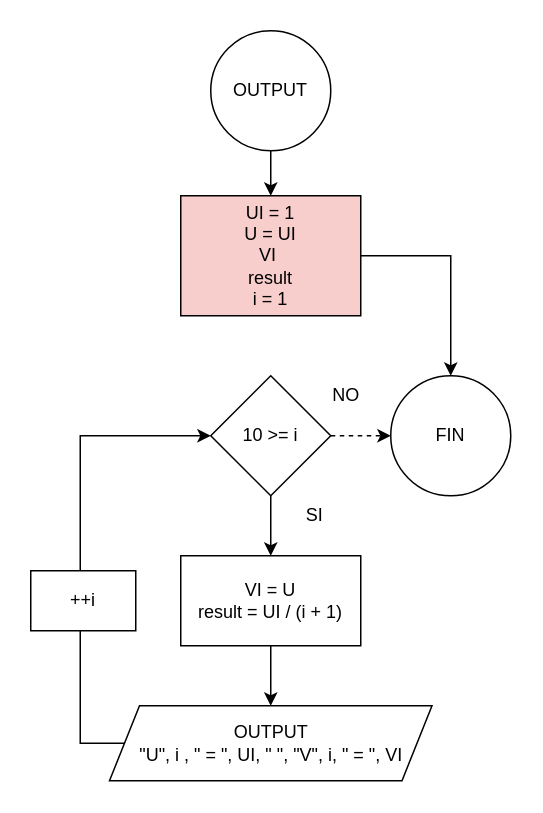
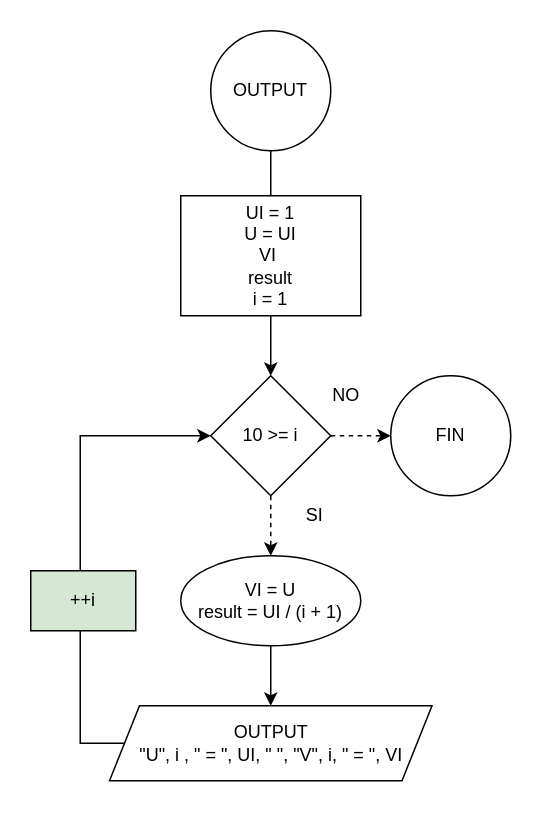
  <mxCell id="0" />
  <mxCell id="1" parent="0" />
- <mxCell id="2" value="" style="edgeStyle=orthogonalEdgeStyle;rounded=0;orthogonalLoop=1;jettySize=auto;html=1;" edge="1" parent="1" source="3" target="5"><mxGeometry relative="1" as="geometry" /></mxCell>
+ <mxCell id="2" value="" style="edgeStyle=orthogonalEdgeStyle;rounded=0;orthogonalLoop=1;jettySize=auto;html=1;endArrow=none;" edge="1" parent="1" source="3" target="5"><mxGeometry relative="1" as="geometry" /></mxCell>
  <mxCell id="3" value="OUTPUT" style="ellipse;whiteSpace=wrap;html=1;" vertex="1" parent="1"><mxGeometry x="140" y="20" width="80" height="80" as="geometry" /></mxCell>
- <mxCell id="4" value="" style="edgeStyle=orthogonalEdgeStyle;rounded=0;orthogonalLoop=1;jettySize=auto;html=1;" edge="1" parent="1" source="5" target="10"><mxGeometry relative="1" as="geometry" /></mxCell>
- <mxCell id="5" value="UI = 1&lt;div&gt;U = UI&lt;/div&gt;&lt;div&gt;VI&amp;nbsp;&lt;/div&gt;&lt;div&gt;result&lt;/div&gt;&lt;div&gt;i = 1&lt;/div&gt;" style="whiteSpace=wrap;html=1;fillColor=#f8cecc;" vertex="1" parent="1"><mxGeometry x="120" y="130" width="120" height="80" as="geometry" /></mxCell>
+ <mxCell id="4" value="" style="edgeStyle=orthogonalEdgeStyle;rounded=0;orthogonalLoop=1;jettySize=auto;html=1;" edge="1" parent="1" source="5" target="8"><mxGeometry relative="1" as="geometry" /></mxCell>
+ <mxCell id="5" value="UI = 1&lt;div&gt;U = UI&lt;/div&gt;&lt;div&gt;VI&amp;nbsp;&lt;/div&gt;&lt;div&gt;result&lt;/div&gt;&lt;div&gt;i = 1&lt;/div&gt;" style="whiteSpace=wrap;html=1;" vertex="1" parent="1"><mxGeometry x="120" y="130" width="120" height="80" as="geometry" /></mxCell>
  <mxCell id="6" value="" style="edgeStyle=orthogonalEdgeStyle;rounded=0;orthogonalLoop=1;jettySize=auto;html=1;dashed=1;" edge="1" parent="1" source="8" target="10"><mxGeometry relative="1" as="geometry" /></mxCell>
- <mxCell id="7" value="" style="edgeStyle=orthogonalEdgeStyle;rounded=0;orthogonalLoop=1;jettySize=auto;html=1;" edge="1" parent="1" source="8" target="13"><mxGeometry relative="1" as="geometry" /></mxCell>
+ <mxCell id="7" value="" style="edgeStyle=orthogonalEdgeStyle;rounded=0;orthogonalLoop=1;jettySize=auto;html=1;dashed=1;" edge="1" parent="1" source="8" target="13"><mxGeometry relative="1" as="geometry" /></mxCell>
  <mxCell id="8" value="10 &amp;gt;= i" style="rhombus;whiteSpace=wrap;html=1;" vertex="1" parent="1"><mxGeometry x="140" y="250" width="80" height="80" as="geometry" /></mxCell>
  <mxCell id="9" value="NO" style="text;html=1;align=center;verticalAlign=middle;resizable=0;points=[];autosize=1;strokeColor=none;fillColor=none;" vertex="1" parent="1"><mxGeometry x="210" y="248" width="40" height="30" as="geometry" /></mxCell>
  <mxCell id="10" value="FIN" style="ellipse;whiteSpace=wrap;html=1;" vertex="1" parent="1"><mxGeometry x="260" y="250" width="80" height="80" as="geometry" /></mxCell>
  <mxCell id="11" value="SI" style="text;html=1;align=center;verticalAlign=middle;resizable=0;points=[];autosize=1;strokeColor=none;fillColor=none;" vertex="1" parent="1"><mxGeometry x="194" y="328" width="30" height="30" as="geometry" /></mxCell>
  <mxCell id="12" value="" style="edgeStyle=orthogonalEdgeStyle;rounded=0;orthogonalLoop=1;jettySize=auto;html=1;" edge="1" parent="1" source="13" target="15"><mxGeometry relative="1" as="geometry" /></mxCell>
- <mxCell id="13" value="VI = U&lt;div&gt;result = UI / (i + 1)&lt;/div&gt;" style="whiteSpace=wrap;html=1;" vertex="1" parent="1"><mxGeometry x="120" y="370" width="120" height="60" as="geometry" /></mxCell>
+ <mxCell id="13" value="VI = U&lt;div&gt;result = UI / (i + 1)&lt;/div&gt;" style="ellipse;whiteSpace=wrap;html=1;" vertex="1" parent="1"><mxGeometry x="120" y="370" width="120" height="60" as="geometry" /></mxCell>
  <mxCell id="14" style="edgeStyle=orthogonalEdgeStyle;rounded=0;orthogonalLoop=1;jettySize=auto;html=1;entryX=0;entryY=0.5;entryDx=0;entryDy=0;" edge="1" parent="1" source="15" target="8"><mxGeometry relative="1" as="geometry"><Array as="points"><mxPoint x="53" y="495" /><mxPoint x="53" y="290" /></Array></mxGeometry></mxCell>
  <mxCell id="15" value="OUTPUT&lt;div&gt;&quot;U&quot;, i , &quot; = &quot;, UI, &quot; &quot;, &quot;V&quot;, i, &quot; = &quot;, VI&lt;/div&gt;" style="shape=parallelogram;perimeter=parallelogramPerimeter;whiteSpace=wrap;html=1;fixedSize=1;" vertex="1" parent="1"><mxGeometry x="72.5" y="470" width="215" height="50" as="geometry" /></mxCell>
- <mxCell id="16" value="++i" style="whiteSpace=wrap;html=1;" vertex="1" parent="1"><mxGeometry x="20" y="380" width="70" height="40" as="geometry" /></mxCell>
+ <mxCell id="16" value="++i" style="whiteSpace=wrap;html=1;fillColor=#d5e8d4;" vertex="1" parent="1"><mxGeometry x="20" y="380" width="70" height="40" as="geometry" /></mxCell>
